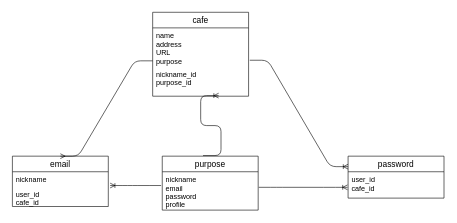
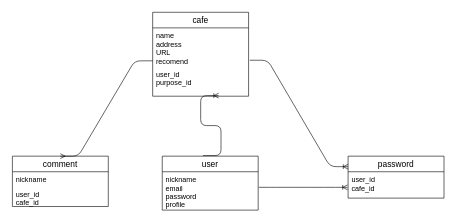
  <mxCell id="0" />
  <mxCell id="1" parent="0" />
  <mxCell id="2" value="cafe" style="swimlane;fontStyle=0;childLayout=stackLayout;horizontal=1;startSize=26;horizontalStack=0;resizeParent=1;resizeParentMax=0;resizeLast=0;collapsible=1;marginBottom=0;align=center;fontSize=14;" parent="1" vertex="1"><mxGeometry x="254" y="20" width="160" height="140" as="geometry" /></mxCell>
- <mxCell id="3" value="name&#10;address&#10;URL&#10;purpose&#10;" style="text;strokeColor=none;fillColor=none;spacingLeft=4;spacingRight=4;overflow=hidden;rotatable=0;points=[[0,0.5],[1,0.5]];portConstraint=eastwest;fontSize=12;" parent="2" vertex="1"><mxGeometry y="26" width="160" height="64" as="geometry" /></mxCell>
- <mxCell id="4" value="nickname_id&#10;purpose_id" style="text;strokeColor=none;fillColor=none;spacingLeft=4;spacingRight=4;overflow=hidden;rotatable=0;points=[[0,0.5],[1,0.5]];portConstraint=eastwest;fontSize=12;" parent="2" vertex="1"><mxGeometry y="90" width="160" height="50" as="geometry" /></mxCell>
- <mxCell id="5" value="purpose" style="swimlane;fontStyle=0;childLayout=stackLayout;horizontal=1;startSize=26;horizontalStack=0;resizeParent=1;resizeParentMax=0;resizeLast=0;collapsible=1;marginBottom=0;align=center;fontSize=14;" parent="1" vertex="1"><mxGeometry x="270" y="260" width="160" height="90" as="geometry" /></mxCell>
+ <mxCell id="3" value="name&#10;address&#10;URL&#10;recomend&#10;" style="text;strokeColor=none;fillColor=none;spacingLeft=4;spacingRight=4;overflow=hidden;rotatable=0;points=[[0,0.5],[1,0.5]];portConstraint=eastwest;fontSize=12;" parent="2" vertex="1"><mxGeometry y="26" width="160" height="64" as="geometry" /></mxCell>
+ <mxCell id="4" value="user_id&#10;purpose_id" style="text;strokeColor=none;fillColor=none;spacingLeft=4;spacingRight=4;overflow=hidden;rotatable=0;points=[[0,0.5],[1,0.5]];portConstraint=eastwest;fontSize=12;" parent="2" vertex="1"><mxGeometry y="90" width="160" height="50" as="geometry" /></mxCell>
+ <mxCell id="5" value="user" style="swimlane;fontStyle=0;childLayout=stackLayout;horizontal=1;startSize=26;horizontalStack=0;resizeParent=1;resizeParentMax=0;resizeLast=0;collapsible=1;marginBottom=0;align=center;fontSize=14;" parent="1" vertex="1"><mxGeometry x="270" y="260" width="160" height="90" as="geometry" /></mxCell>
  <mxCell id="6" value="nickname&#10;email&#10;password&#10;profile&#10;" style="text;strokeColor=none;fillColor=none;spacingLeft=4;spacingRight=4;overflow=hidden;rotatable=0;points=[[0,0.5],[1,0.5]];portConstraint=eastwest;fontSize=12;" parent="5" vertex="1"><mxGeometry y="26" width="160" height="64" as="geometry" /></mxCell>
- <mxCell id="7" value="email" style="swimlane;fontStyle=0;childLayout=stackLayout;horizontal=1;startSize=26;horizontalStack=0;resizeParent=1;resizeParentMax=0;resizeLast=0;collapsible=1;marginBottom=0;align=center;fontSize=14;" parent="1" vertex="1"><mxGeometry x="20" y="260" width="160" height="84" as="geometry" /></mxCell>
+ <mxCell id="7" value="comment" style="swimlane;fontStyle=0;childLayout=stackLayout;horizontal=1;startSize=26;horizontalStack=0;resizeParent=1;resizeParentMax=0;resizeLast=0;collapsible=1;marginBottom=0;align=center;fontSize=14;" parent="1" vertex="1"><mxGeometry x="20" y="260" width="160" height="84" as="geometry" /></mxCell>
  <mxCell id="8" value="nickname" style="text;strokeColor=none;fillColor=none;spacingLeft=4;spacingRight=4;overflow=hidden;rotatable=0;points=[[0,0.5],[1,0.5]];portConstraint=eastwest;fontSize=12;" parent="7" vertex="1"><mxGeometry y="26" width="160" height="24" as="geometry" /></mxCell>
  <mxCell id="9" value="user_id&#10;cafe_id" style="text;strokeColor=none;fillColor=none;spacingLeft=4;spacingRight=4;overflow=hidden;rotatable=0;points=[[0,0.5],[1,0.5]];portConstraint=eastwest;fontSize=12;" parent="7" vertex="1"><mxGeometry y="50" width="160" height="34" as="geometry" /></mxCell>
  <mxCell id="10" value="" style="edgeStyle=entityRelationEdgeStyle;fontSize=12;html=1;endArrow=ERmany;exitX=0;exitY=0.859;exitDx=0;exitDy=0;entryX=0.5;entryY=0;entryDx=0;entryDy=0;exitPerimeter=0;" parent="1" source="3" target="7" edge="1"><mxGeometry width="100" height="100" relative="1" as="geometry"><mxPoint x="329" y="250" as="sourcePoint" /><mxPoint x="221" y="230" as="targetPoint" /></mxGeometry></mxCell>
- <mxCell id="11" value="" style="edgeStyle=entityRelationEdgeStyle;fontSize=12;html=1;endArrow=ERoneToMany;exitX=-0.012;exitY=0.359;exitDx=0;exitDy=0;exitPerimeter=0;entryX=1.019;entryY=0.958;entryDx=0;entryDy=0;entryPerimeter=0;" parent="1" source="6" target="8" edge="1"><mxGeometry width="100" height="100" relative="1" as="geometry"><mxPoint x="214" y="380" as="sourcePoint" /><mxPoint x="180" y="310" as="targetPoint" /></mxGeometry></mxCell>
  <mxCell id="12" value="password" style="swimlane;fontStyle=0;childLayout=stackLayout;horizontal=1;startSize=26;horizontalStack=0;resizeParent=1;resizeParentMax=0;resizeLast=0;collapsible=1;marginBottom=0;align=center;fontSize=14;" parent="1" vertex="1"><mxGeometry x="580" y="260" width="160" height="70" as="geometry" /></mxCell>
  <mxCell id="13" value="user_id&#10;cafe_id" style="text;strokeColor=none;fillColor=none;spacingLeft=4;spacingRight=4;overflow=hidden;rotatable=0;points=[[0,0.5],[1,0.5]];portConstraint=eastwest;fontSize=12;" parent="12" vertex="1"><mxGeometry y="26" width="160" height="44" as="geometry" /></mxCell>
  <mxCell id="14" value="" style="edgeStyle=entityRelationEdgeStyle;fontSize=12;html=1;endArrow=ERoneToMany;entryX=0;entryY=0.25;entryDx=0;entryDy=0;" parent="1" target="12" edge="1"><mxGeometry width="100" height="100" relative="1" as="geometry"><mxPoint x="416" y="100" as="sourcePoint" /><mxPoint x="420" y="240" as="targetPoint" /></mxGeometry></mxCell>
  <mxCell id="15" value="" style="edgeStyle=entityRelationEdgeStyle;fontSize=12;html=1;endArrow=ERoneToMany;exitX=1.006;exitY=0.406;exitDx=0;exitDy=0;exitPerimeter=0;" parent="1" source="6" edge="1"><mxGeometry width="100" height="100" relative="1" as="geometry"><mxPoint x="320" y="340" as="sourcePoint" /><mxPoint x="579" y="312" as="targetPoint" /></mxGeometry></mxCell>
  <mxCell id="16" value="" style="edgeStyle=entityRelationEdgeStyle;fontSize=12;html=1;endArrow=ERoneToMany;entryX=0.688;entryY=0.98;entryDx=0;entryDy=0;entryPerimeter=0;" parent="1" target="4" edge="1"><mxGeometry width="100" height="100" relative="1" as="geometry"><mxPoint x="338" y="259" as="sourcePoint" /><mxPoint x="360" y="190" as="targetPoint" /></mxGeometry></mxCell>
